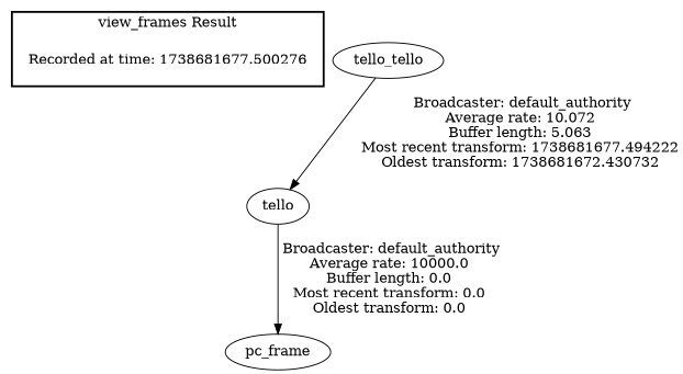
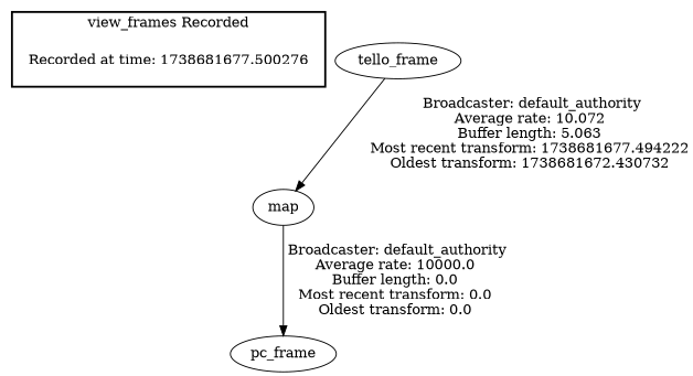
  digraph {
    "Recorded at time: 1738681677.500276" [shape=plaintext]
-   map [label=tello]
+   map
    pc_frame
-   tello_frame [label=tello_tello]
+   tello_frame
    subgraph cluster_1 {
      color=black
-     label="view_frames Result"
+     label="view_frames Recorded"
      style=bold
      "Recorded at time: 1738681677.500276"
    }
    "Recorded at time: 1738681677.500276" -> map [style=invis]
    map -> pc_frame [label=" Broadcaster: default_authority\nAverage rate: 10000.0\nBuffer length: 0.0\nMost recent transform: 0.0\nOldest transform: 0.0\n"]
    tello_frame -> map [label=" Broadcaster: default_authority\nAverage rate: 10.072\nBuffer length: 5.063\nMost recent transform: 1738681677.494222\nOldest transform: 1738681672.430732\n"]
  }
